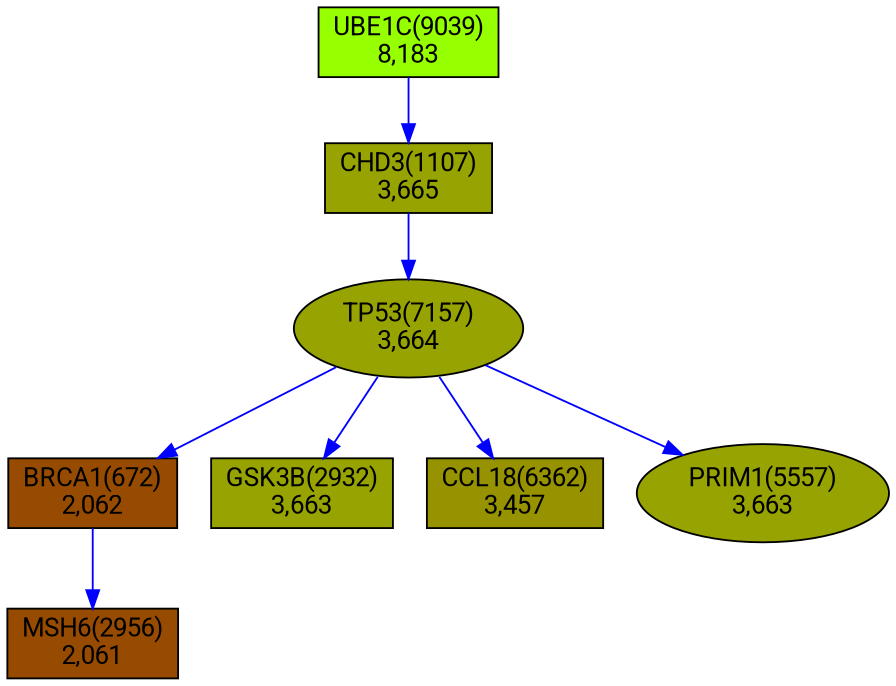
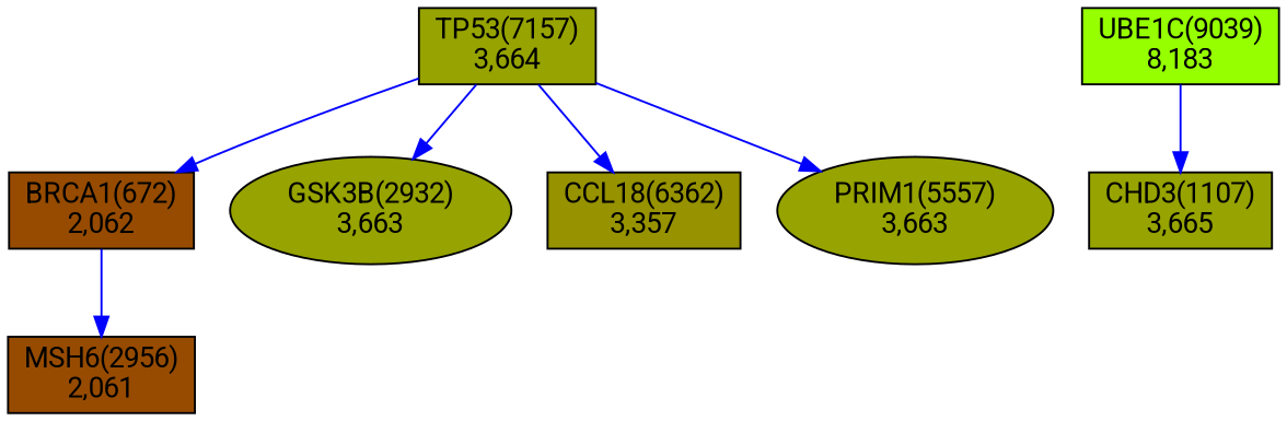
  digraph {
    fontname=Roboto
    node [fillcolor="#96a300" fontname=Roboto shape=box style=filled]
    edge [color=blue fontname=Roboto]
    n1 [fillcolor="#964b00" label="BRCA1(672)\n2,062"]
    n2 [fillcolor="#964b00" label="MSH6(2956)\n2,061"]
    n3 [label="CHD3(1107)\n3,665"]
-   n4 [label="TP53(7157)\n3,664" shape=ellipse]
-   n5 [label="GSK3B(2932)\n3,663"]
-   n6 [fillcolor="#969200" label="CCL18(6362)\n3,457"]
+   n4 [label="TP53(7157)\n3,664"]
+   n5 [label="GSK3B(2932)\n3,663" shape=ellipse]
+   n6 [fillcolor="#969200" label="CCL18(6362)\n3,357"]
    n7 [label="PRIM1(5557)\n3,663" shape=ellipse]
    n8 [fillcolor="#96ff00" label="UBE1C(9039)\n8,183"]
    n1 -> n2
-   n3 -> n4
    n4 -> n1
    n4 -> n5
    n4 -> n6
    n4 -> n7
    n8 -> n3
  }
